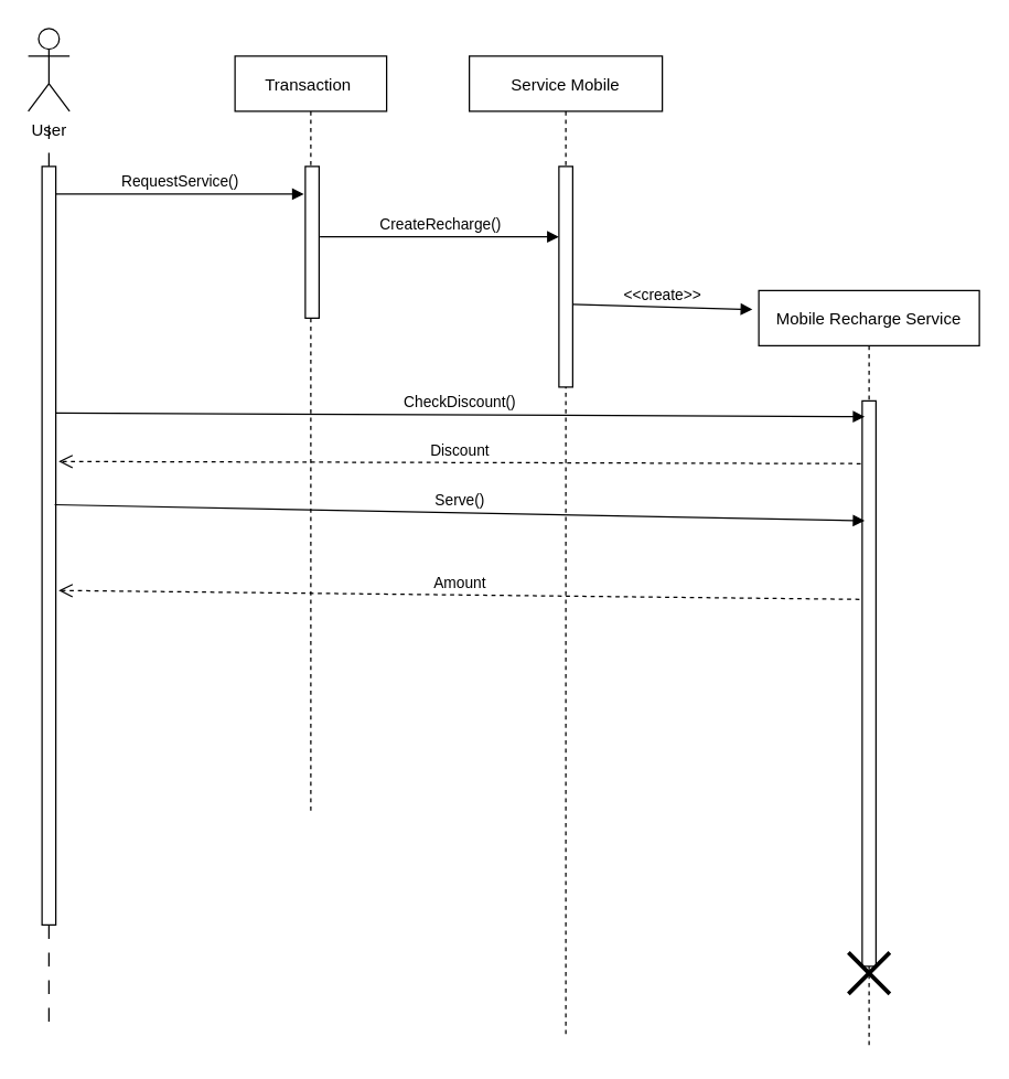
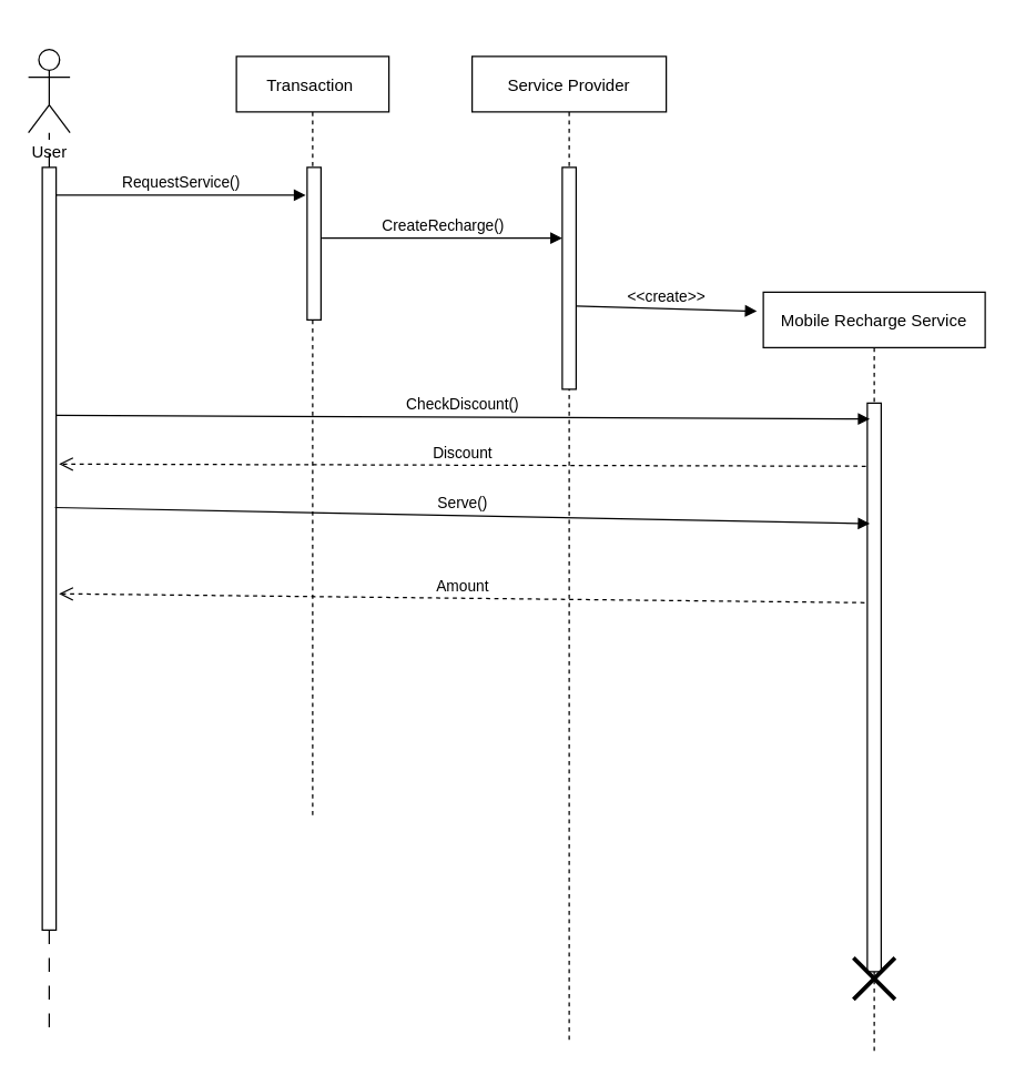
  <mxCell id="0" />
  <mxCell id="1" parent="0" />
  <mxCell id="2" value="" style="endArrow=none;startArrow=none;endFill=0;startFill=0;endSize=8;html=1;verticalAlign=bottom;dashed=1;labelBackgroundColor=none;dashPattern=10 10;rounded=0;" edge="1" parent="1" target="5"><mxGeometry width="160" relative="1" as="geometry"><mxPoint x="35" y="740" as="sourcePoint" /><mxPoint x="-115" y="90" as="targetPoint" /></mxGeometry></mxCell>
- <mxCell id="3" value="User" style="shape=umlActor;verticalLabelPosition=bottom;verticalAlign=top;html=1;" vertex="1" parent="1"><mxGeometry x="20" y="20" width="30" height="60" as="geometry" /></mxCell>
+ <mxCell id="3" value="User" style="shape=umlActor;verticalLabelPosition=bottom;verticalAlign=top;html=1;" vertex="1" parent="1"><mxGeometry x="20" y="35" width="30" height="60" as="geometry" /></mxCell>
  <mxCell id="4" value="" style="endArrow=none;startArrow=none;endFill=0;startFill=0;endSize=8;html=1;verticalAlign=bottom;dashed=1;labelBackgroundColor=none;dashPattern=10 10;rounded=0;" edge="1" parent="1" source="5" target="3"><mxGeometry width="160" relative="1" as="geometry"><mxPoint x="-115" y="390" as="sourcePoint" /><mxPoint x="-115" y="100" as="targetPoint" /></mxGeometry></mxCell>
  <mxCell id="5" value="" style="points=[];perimeter=orthogonalPerimeter;rounded=0;shadow=0;strokeWidth=1;" vertex="1" parent="1"><mxGeometry x="30" y="120" width="10" height="550" as="geometry" /></mxCell>
  <mxCell id="6" value="Transaction " style="shape=umlLifeline;perimeter=lifelinePerimeter;container=1;collapsible=0;recursiveResize=0;rounded=0;shadow=0;strokeWidth=1;" vertex="1" parent="1"><mxGeometry x="170" y="40" width="110" height="550" as="geometry" /></mxCell>
  <mxCell id="7" value="" style="points=[];perimeter=orthogonalPerimeter;rounded=0;shadow=0;strokeWidth=1;" vertex="1" parent="6"><mxGeometry x="51" y="80" width="10" height="110" as="geometry" /></mxCell>
- <mxCell id="8" value="Service Mobile" style="shape=umlLifeline;perimeter=lifelinePerimeter;container=1;collapsible=0;recursiveResize=0;rounded=0;shadow=0;strokeWidth=1;" vertex="1" parent="1"><mxGeometry x="340" y="40" width="140" height="710" as="geometry" /></mxCell>
+ <mxCell id="8" value="Service Provider" style="shape=umlLifeline;perimeter=lifelinePerimeter;container=1;collapsible=0;recursiveResize=0;rounded=0;shadow=0;strokeWidth=1;" vertex="1" parent="1"><mxGeometry x="340" y="40" width="140" height="710" as="geometry" /></mxCell>
  <mxCell id="9" value="" style="points=[];perimeter=orthogonalPerimeter;rounded=0;shadow=0;strokeWidth=1;" vertex="1" parent="8"><mxGeometry x="65" y="80" width="10" height="160" as="geometry" /></mxCell>
  <mxCell id="10" value="&amp;lt;&amp;lt;create&amp;gt;&amp;gt;" style="html=1;verticalAlign=bottom;endArrow=block;rounded=0;entryX=-0.029;entryY=0.025;entryDx=0;entryDy=0;entryPerimeter=0;" edge="1" parent="8" target="13"><mxGeometry width="80" relative="1" as="geometry"><mxPoint x="75" y="180" as="sourcePoint" /><mxPoint x="155" y="180" as="targetPoint" /></mxGeometry></mxCell>
  <mxCell id="11" value="RequestService()" style="html=1;verticalAlign=bottom;endArrow=block;rounded=0;" edge="1" parent="1"><mxGeometry width="80" relative="1" as="geometry"><mxPoint x="40" y="140" as="sourcePoint" /><mxPoint x="220" y="140" as="targetPoint" /></mxGeometry></mxCell>
  <mxCell id="12" value="CreateRecharge()" style="html=1;verticalAlign=bottom;endArrow=block;rounded=0;exitX=1.057;exitY=0.791;exitDx=0;exitDy=0;exitPerimeter=0;" edge="1" parent="1"><mxGeometry width="80" relative="1" as="geometry"><mxPoint x="231.57" y="171.04" as="sourcePoint" /><mxPoint x="405" y="171.04" as="targetPoint" /></mxGeometry></mxCell>
  <mxCell id="13" value="Mobile Recharge Service" style="shape=umlLifeline;perimeter=lifelinePerimeter;container=1;collapsible=0;recursiveResize=0;rounded=0;shadow=0;strokeWidth=1;" vertex="1" parent="1"><mxGeometry x="550" y="210" width="160" height="550" as="geometry" /></mxCell>
  <mxCell id="14" value="" style="points=[];perimeter=orthogonalPerimeter;rounded=0;shadow=0;strokeWidth=1;" vertex="1" parent="13"><mxGeometry x="75" y="80" width="10" height="410" as="geometry" /></mxCell>
  <mxCell id="15" value="" style="shape=umlDestroy;whiteSpace=wrap;html=1;strokeWidth=3;" vertex="1" parent="13"><mxGeometry x="65" y="480" width="30" height="30" as="geometry" /></mxCell>
  <mxCell id="16" value="CheckDiscount()" style="html=1;verticalAlign=bottom;endArrow=block;rounded=0;exitX=1.014;exitY=0.325;exitDx=0;exitDy=0;exitPerimeter=0;entryX=0.181;entryY=0.028;entryDx=0;entryDy=0;entryPerimeter=0;" edge="1" parent="1" source="5" target="14"><mxGeometry width="80" relative="1" as="geometry"><mxPoint x="440" y="400" as="sourcePoint" /><mxPoint x="520" y="400" as="targetPoint" /></mxGeometry></mxCell>
  <mxCell id="17" value="Discount" style="html=1;verticalAlign=bottom;endArrow=open;dashed=1;endSize=8;rounded=0;exitX=-0.105;exitY=0.111;exitDx=0;exitDy=0;exitPerimeter=0;entryX=1.205;entryY=0.389;entryDx=0;entryDy=0;entryPerimeter=0;" edge="1" parent="1" source="14" target="5"><mxGeometry relative="1" as="geometry"><mxPoint x="520" y="400" as="sourcePoint" /><mxPoint x="440" y="400" as="targetPoint" /></mxGeometry></mxCell>
  <mxCell id="18" value="Serve()" style="html=1;verticalAlign=bottom;endArrow=block;rounded=0;exitX=0.919;exitY=0.446;exitDx=0;exitDy=0;exitPerimeter=0;entryX=0.181;entryY=0.212;entryDx=0;entryDy=0;entryPerimeter=0;" edge="1" parent="1" source="5" target="14"><mxGeometry width="80" relative="1" as="geometry"><mxPoint x="440" y="400" as="sourcePoint" /><mxPoint x="520" y="400" as="targetPoint" /></mxGeometry></mxCell>
  <mxCell id="19" value="Amount" style="html=1;verticalAlign=bottom;endArrow=open;dashed=1;endSize=8;rounded=0;exitX=-0.2;exitY=0.351;exitDx=0;exitDy=0;exitPerimeter=0;entryX=1.205;entryY=0.559;entryDx=0;entryDy=0;entryPerimeter=0;" edge="1" parent="1" source="14" target="5"><mxGeometry relative="1" as="geometry"><mxPoint x="520" y="400" as="sourcePoint" /><mxPoint x="440" y="400" as="targetPoint" /></mxGeometry></mxCell>
